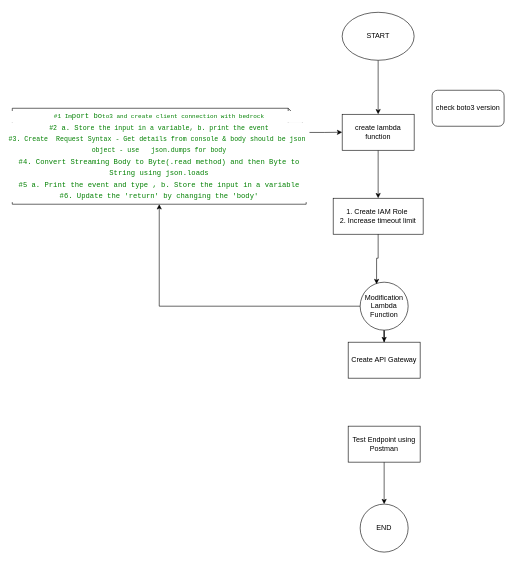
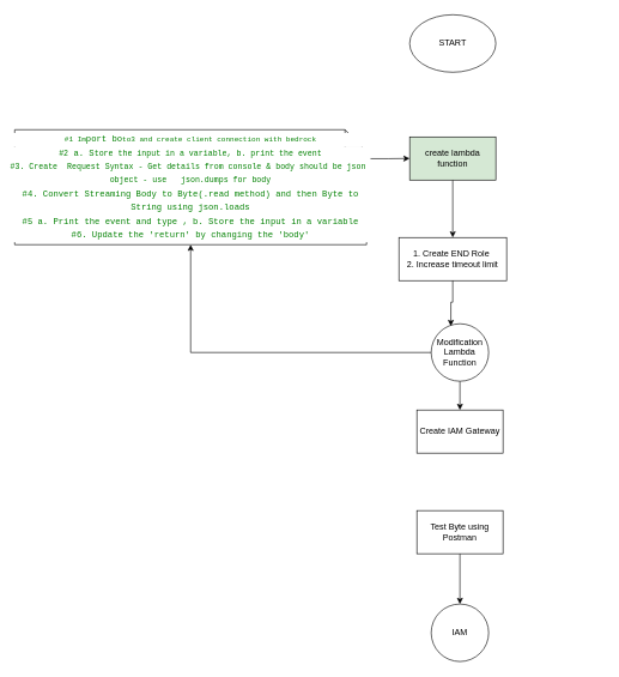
  <mxCell id="0" />
  <mxCell id="1" parent="0" />
- <mxCell id="2" value="" style="edgeStyle=orthogonalEdgeStyle;rounded=0;orthogonalLoop=1;jettySize=auto;html=1;" edge="1" parent="1" source="3" target="5"><mxGeometry relative="1" as="geometry" /></mxCell>
  <mxCell id="3" value="START" style="ellipse;whiteSpace=wrap;html=1;" vertex="1" parent="1"><mxGeometry x="570" y="20" width="120" height="80" as="geometry" /></mxCell>
  <mxCell id="4" value="" style="edgeStyle=orthogonalEdgeStyle;rounded=0;orthogonalLoop=1;jettySize=auto;html=1;" edge="1" parent="1" source="5" target="7"><mxGeometry relative="1" as="geometry" /></mxCell>
- <mxCell id="5" value="create lambda function" style="whiteSpace=wrap;html=1;" vertex="1" parent="1"><mxGeometry x="570" y="190" width="120" height="60" as="geometry" /></mxCell>
- <mxCell id="6" value="check boto3 version" style="rounded=1;whiteSpace=wrap;html=1;" vertex="1" parent="1"><mxGeometry x="720" y="150" width="120" height="60" as="geometry" /></mxCell>
- <mxCell id="7" value="1. Create IAM Role&amp;nbsp;&lt;br&gt;2. Increase timeout limit" style="whiteSpace=wrap;html=1;" vertex="1" parent="1"><mxGeometry x="555" y="330" width="150" height="60" as="geometry" /></mxCell>
+ <mxCell id="5" value="create lambda function" style="whiteSpace=wrap;html=1;fillColor=#d5e8d4;" vertex="1" parent="1"><mxGeometry x="570" y="190" width="120" height="60" as="geometry" /></mxCell>
+ <mxCell id="7" value="1. Create END Role&amp;nbsp;&lt;br&gt;2. Increase timeout limit" style="whiteSpace=wrap;html=1;" vertex="1" parent="1"><mxGeometry x="555" y="330" width="150" height="60" as="geometry" /></mxCell>
  <mxCell id="8" style="edgeStyle=orthogonalEdgeStyle;rounded=0;orthogonalLoop=1;jettySize=auto;html=1;entryX=0;entryY=0.5;entryDx=0;entryDy=0;exitX=1.003;exitY=0.252;exitDx=0;exitDy=0;exitPerimeter=0;" edge="1" parent="1" source="9" target="5"><mxGeometry relative="1" as="geometry" /></mxCell>
  <mxCell id="9" value="&lt;div style=&quot;color: rgb(59, 59, 59); background-color: rgb(255, 255, 255); font-family: Consolas, &amp;quot;Courier New&amp;quot;, monospace; line-height: 19px; white-space: pre;&quot;&gt;&lt;span style=&quot;color: rgb(0, 128, 0);&quot;&gt;&lt;font style=&quot;font-size: 10px;&quot;&gt;#1 Im&lt;/font&gt;&lt;font style=&quot;font-size: 12px;&quot;&gt;port bo&lt;/font&gt;&lt;font style=&quot;font-size: 10px;&quot;&gt;to3 and create client connection with bedrock&lt;/font&gt;&lt;/span&gt;&lt;/div&gt;&lt;div style=&quot;color: rgb(59, 59, 59); background-color: rgb(255, 255, 255); font-family: Consolas, &amp;quot;Courier New&amp;quot;, monospace; line-height: 19px; white-space: pre;&quot;&gt;&lt;div style=&quot;line-height: 19px;&quot;&gt;&lt;span style=&quot;color: rgb(0, 128, 0);&quot;&gt;&lt;font style=&quot;font-size: 11px;&quot;&gt;#2&lt;/font&gt;&lt;font style=&quot;font-size: 12px;&quot;&gt; a. S&lt;/font&gt;&lt;font style=&quot;font-size: 11px;&quot;&gt;tore the input in a variable, b. print the event&lt;/font&gt;&lt;/span&gt;&lt;/div&gt;&lt;div style=&quot;line-height: 19px;&quot;&gt;&lt;div style=&quot;line-height: 19px;&quot;&gt;&lt;span style=&quot;color: rgb(0, 128, 0);&quot;&gt;&lt;font style=&quot;font-size: 11px;&quot;&gt;#3. Create &amp;nbsp;Request Syntax - Get details from console &amp;amp; body should be json &lt;/font&gt;&lt;/span&gt;&lt;/div&gt;&lt;div style=&quot;line-height: 19px;&quot;&gt;&lt;span style=&quot;color: rgb(0, 128, 0);&quot;&gt;&lt;font style=&quot;font-size: 11px;&quot;&gt;object - use &amp;nbsp; json.dumps for body&lt;/font&gt;&lt;/span&gt;&lt;/div&gt;&lt;div style=&quot;line-height: 19px;&quot;&gt;&lt;div style=&quot;line-height: 19px;&quot;&gt;&lt;span style=&quot;color: rgb(0, 128, 0);&quot;&gt;&lt;font style=&quot;font-size: 12px;&quot;&gt;#4. Convert Streaming Body to Byte(.read method) and then Byte to&lt;/font&gt;&lt;/span&gt;&lt;/div&gt;&lt;div style=&quot;line-height: 19px;&quot;&gt;&lt;span style=&quot;color: rgb(0, 128, 0);&quot;&gt;&lt;font style=&quot;font-size: 12px;&quot;&gt;String using json.loads&lt;/font&gt;&lt;/span&gt;&lt;/div&gt;&lt;div style=&quot;line-height: 19px;&quot;&gt;&lt;div style=&quot;line-height: 19px;&quot;&gt;&lt;span style=&quot;color: rgb(0, 128, 0);&quot;&gt;&lt;font style=&quot;font-size: 12px;&quot;&gt;#5 a. Print the event and type , b. Store the input in a variable&lt;/font&gt;&lt;/span&gt;&lt;/div&gt;&lt;div style=&quot;line-height: 19px;&quot;&gt;&lt;span style=&quot;color: rgb(0, 128, 0);&quot;&gt;&lt;font style=&quot;font-size: 12px;&quot;&gt;#6. Update the 'return' by changing the 'body'&lt;/font&gt;&lt;/span&gt;&lt;/div&gt;&lt;/div&gt;&lt;/div&gt;&lt;/div&gt;&lt;/div&gt;" style="shape=note;whiteSpace=wrap;html=1;backgroundOutline=1;darkOpacity=0.05;" vertex="1" parent="1"><mxGeometry x="20" y="180" width="490" height="160" as="geometry" /></mxCell>
  <mxCell id="10" style="edgeStyle=orthogonalEdgeStyle;rounded=0;orthogonalLoop=1;jettySize=auto;html=1;" edge="1" parent="1" source="12" target="9"><mxGeometry relative="1" as="geometry" /></mxCell>
  <mxCell id="11" value="" style="edgeStyle=orthogonalEdgeStyle;rounded=0;orthogonalLoop=1;jettySize=auto;html=1;" edge="1" parent="1" source="12" target="14"><mxGeometry relative="1" as="geometry" /></mxCell>
- <mxCell id="12" value="Modification&lt;div&gt;Lambda Function&lt;/div&gt;" style="ellipse;whiteSpace=wrap;html=1;aspect=fixed;" vertex="1" parent="1"><mxGeometry x="600" y="470" width="80" height="80" as="geometry" /></mxCell>
+ <mxCell id="12" value="Modification&lt;div&gt;Lambda Function&lt;/div&gt;" style="ellipse;whiteSpace=wrap;html=1;aspect=fixed;" vertex="1" parent="1"><mxGeometry x="600" y="450" width="80" height="80" as="geometry" /></mxCell>
  <mxCell id="13" style="edgeStyle=orthogonalEdgeStyle;rounded=0;orthogonalLoop=1;jettySize=auto;html=1;entryX=0.342;entryY=0.04;entryDx=0;entryDy=0;entryPerimeter=0;" edge="1" parent="1" source="7" target="12"><mxGeometry relative="1" as="geometry" /></mxCell>
- <mxCell id="14" value="Create API Gateway" style="whiteSpace=wrap;html=1;" vertex="1" parent="1"><mxGeometry x="580" y="570" width="120" height="60" as="geometry" /></mxCell>
+ <mxCell id="14" value="Create IAM Gateway" style="whiteSpace=wrap;html=1;" vertex="1" parent="1"><mxGeometry x="580" y="570" width="120" height="60" as="geometry" /></mxCell>
  <mxCell id="15" value="" style="edgeStyle=orthogonalEdgeStyle;rounded=0;orthogonalLoop=1;jettySize=auto;html=1;" edge="1" parent="1" source="16" target="17"><mxGeometry relative="1" as="geometry" /></mxCell>
- <mxCell id="16" value="Test Endpoint using Postman" style="whiteSpace=wrap;html=1;" vertex="1" parent="1"><mxGeometry x="580" y="710" width="120" height="60" as="geometry" /></mxCell>
- <mxCell id="17" value="END" style="ellipse;whiteSpace=wrap;html=1;" vertex="1" parent="1"><mxGeometry x="600" y="840" width="80" height="80" as="geometry" /></mxCell>
+ <mxCell id="16" value="Test Byte using Postman" style="whiteSpace=wrap;html=1;" vertex="1" parent="1"><mxGeometry x="580" y="710" width="120" height="60" as="geometry" /></mxCell>
+ <mxCell id="17" value="IAM" style="ellipse;whiteSpace=wrap;html=1;" vertex="1" parent="1"><mxGeometry x="600" y="840" width="80" height="80" as="geometry" /></mxCell>
